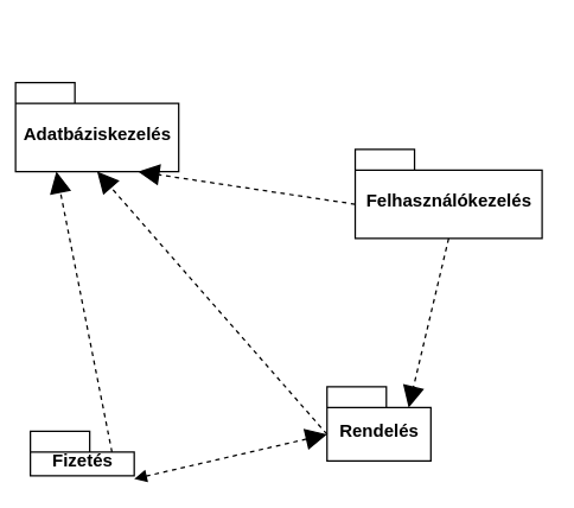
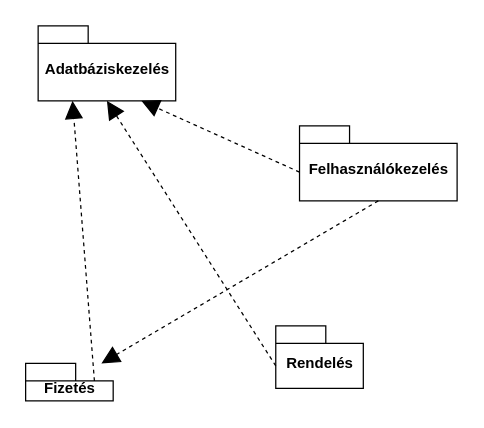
  <mxCell id="0" />
  <mxCell id="1" parent="0" />
- <mxCell id="2" value="Adatbáziskezelés" style="shape=folder;fontStyle=1;spacingTop=10;tabWidth=40;tabHeight=14;tabPosition=left;html=1;" vertex="1" parent="1"><mxGeometry x="10" y="55" width="110" height="60" as="geometry" /></mxCell>
+ <mxCell id="2" value="Adatbáziskezelés" style="shape=folder;fontStyle=1;spacingTop=10;tabWidth=40;tabHeight=14;tabPosition=left;html=1;" vertex="1" parent="1"><mxGeometry x="30" y="20" width="110" height="60" as="geometry" /></mxCell>
  <mxCell id="3" value="Rendelés" style="shape=folder;fontStyle=1;spacingTop=10;tabWidth=40;tabHeight=14;tabPosition=left;html=1;" vertex="1" parent="1"><mxGeometry x="220" y="260" width="70" height="50" as="geometry" /></mxCell>
  <mxCell id="4" value="Fizetés" style="shape=folder;fontStyle=1;spacingTop=10;tabWidth=40;tabHeight=14;tabPosition=left;html=1;" vertex="1" parent="1"><mxGeometry x="20" y="290" width="70" height="30" as="geometry" /></mxCell>
  <mxCell id="5" value="Felhasználókezelés" style="shape=folder;fontStyle=1;spacingTop=10;tabWidth=40;tabHeight=14;tabPosition=left;html=1;" vertex="1" parent="1"><mxGeometry x="239" y="100" width="126" height="60" as="geometry" /></mxCell>
  <mxCell id="6" value="" style="endArrow=block;dashed=1;endFill=1;endSize=12;html=1;rounded=0;entryX=0.5;entryY=1;entryDx=0;entryDy=0;entryPerimeter=0;exitX=0;exitY=0;exitDx=0;exitDy=32;exitPerimeter=0;" edge="1" parent="1" source="3" target="2"><mxGeometry width="160" relative="1" as="geometry"><mxPoint x="170" y="280" as="sourcePoint" /><mxPoint x="330" y="280" as="targetPoint" /></mxGeometry></mxCell>
  <mxCell id="7" value="" style="endArrow=block;dashed=1;endFill=1;endSize=12;html=1;rounded=0;exitX=0;exitY=0;exitDx=55;exitDy=14;exitPerimeter=0;entryX=0.25;entryY=1;entryDx=0;entryDy=0;entryPerimeter=0;" edge="1" parent="1" source="4" target="2"><mxGeometry width="160" relative="1" as="geometry"><mxPoint x="170" y="280" as="sourcePoint" /><mxPoint x="330" y="280" as="targetPoint" /></mxGeometry></mxCell>
  <mxCell id="8" value="" style="endArrow=block;dashed=1;endFill=1;endSize=12;html=1;rounded=0;entryX=0.75;entryY=1;entryDx=0;entryDy=0;entryPerimeter=0;exitX=0;exitY=0;exitDx=0;exitDy=37;exitPerimeter=0;" edge="1" parent="1" source="5" target="2"><mxGeometry width="160" relative="1" as="geometry"><mxPoint x="170" y="280" as="sourcePoint" /><mxPoint x="330" y="280" as="targetPoint" /></mxGeometry></mxCell>
- <mxCell id="9" value="" style="endArrow=block;dashed=1;endFill=1;endSize=12;html=1;rounded=0;exitX=0.5;exitY=1;exitDx=0;exitDy=0;exitPerimeter=0;entryX=0;entryY=0;entryDx=55;entryDy=14;entryPerimeter=0;" edge="1" parent="1" source="5" target="3"><mxGeometry width="160" relative="1" as="geometry"><mxPoint x="170" y="280" as="sourcePoint" /><mxPoint x="330" y="280" as="targetPoint" /></mxGeometry></mxCell>
- <mxCell id="10" value="" style="endArrow=block;dashed=1;endFill=1;endSize=12;html=1;rounded=0;exitX=0;exitY=0;exitDx=70;exitDy=32;exitPerimeter=0;entryX=0;entryY=0;entryDx=0;entryDy=32;entryPerimeter=0;startArrow=block;startFill=1;" edge="1" parent="1" source="4" target="3"><mxGeometry width="160" relative="1" as="geometry"><mxPoint x="170" y="280" as="sourcePoint" /><mxPoint x="330" y="280" as="targetPoint" /></mxGeometry></mxCell>
+ <mxCell id="9" value="" style="endArrow=block;dashed=1;endFill=1;endSize=12;html=1;rounded=0;exitX=0.5;exitY=1;exitDx=0;exitDy=0;exitPerimeter=0;" edge="1" parent="1" source="5" target="4"><mxGeometry width="160" relative="1" as="geometry"><mxPoint x="170" y="280" as="sourcePoint" /><mxPoint x="330" y="280" as="targetPoint" /></mxGeometry></mxCell>
